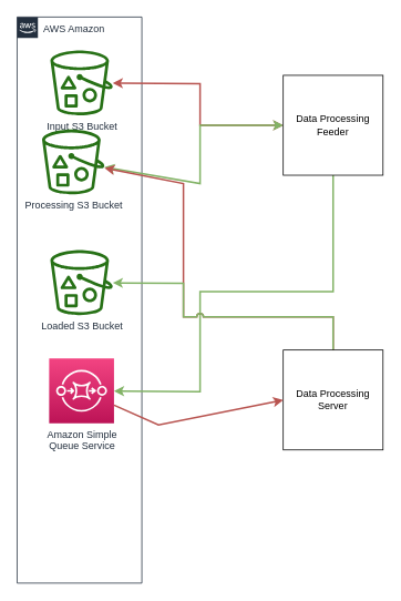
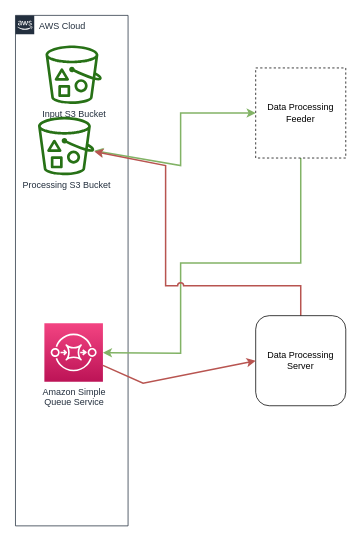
  <mxCell id="0" />
  <mxCell id="1" parent="0" />
- <mxCell id="2" value="AWS Amazon" style="points=[[0,0],[0.25,0],[0.5,0],[0.75,0],[1,0],[1,0.25],[1,0.5],[1,0.75],[1,1],[0.75,1],[0.5,1],[0.25,1],[0,1],[0,0.75],[0,0.5],[0,0.25]];outlineConnect=0;gradientColor=none;html=1;whiteSpace=wrap;fontSize=12;fontStyle=0;shape=mxgraph.aws4.group;grIcon=mxgraph.aws4.group_aws_cloud_alt;strokeColor=#232F3E;fillColor=none;verticalAlign=top;align=left;spacingLeft=30;fontColor=#232F3E;dashed=0;labelBackgroundColor=#ffffff;container=1;pointerEvents=0;collapsible=0;recursiveResize=0;" parent="1" vertex="1"><mxGeometry x="20" y="20" width="150" height="680" as="geometry" /></mxCell>
+ <mxCell id="2" value="AWS Cloud" style="points=[[0,0],[0.25,0],[0.5,0],[0.75,0],[1,0],[1,0.25],[1,0.5],[1,0.75],[1,1],[0.75,1],[0.5,1],[0.25,1],[0,1],[0,0.75],[0,0.5],[0,0.25]];outlineConnect=0;gradientColor=none;html=1;whiteSpace=wrap;fontSize=12;fontStyle=0;shape=mxgraph.aws4.group;grIcon=mxgraph.aws4.group_aws_cloud_alt;strokeColor=#232F3E;fillColor=none;verticalAlign=top;align=left;spacingLeft=30;fontColor=#232F3E;dashed=0;labelBackgroundColor=#ffffff;container=1;pointerEvents=0;collapsible=0;recursiveResize=0;" parent="1" vertex="1"><mxGeometry x="20" y="20" width="150" height="680" as="geometry" /></mxCell>
  <mxCell id="3" value="Input S3 Bucket" style="outlineConnect=0;fontColor=#232F3E;gradientColor=none;fillColor=#277116;strokeColor=none;dashed=0;verticalLabelPosition=bottom;verticalAlign=top;align=center;html=1;fontSize=12;fontStyle=0;aspect=fixed;pointerEvents=1;shape=mxgraph.aws4.bucket_with_objects;labelBackgroundColor=#ffffff;" parent="2" vertex="1"><mxGeometry x="40" y="40" width="75" height="78" as="geometry" /></mxCell>
  <mxCell id="4" value="Processing S3 Bucket" style="outlineConnect=0;fontColor=#232F3E;gradientColor=none;fillColor=#277116;strokeColor=none;dashed=0;verticalLabelPosition=bottom;verticalAlign=top;align=center;html=1;fontSize=12;fontStyle=0;aspect=fixed;pointerEvents=1;shape=mxgraph.aws4.bucket_with_objects;labelBackgroundColor=#ffffff;" vertex="1" parent="2"><mxGeometry x="30" y="135" width="75" height="78" as="geometry" /></mxCell>
- <mxCell id="5" value="Loaded S3 Bucket" style="outlineConnect=0;fontColor=#232F3E;gradientColor=none;fillColor=#277116;strokeColor=none;dashed=0;verticalLabelPosition=bottom;verticalAlign=top;align=center;html=1;fontSize=12;fontStyle=0;aspect=fixed;pointerEvents=1;shape=mxgraph.aws4.bucket_with_objects;labelBackgroundColor=#ffffff;" vertex="1" parent="2"><mxGeometry x="40" y="280" width="75" height="78" as="geometry" /></mxCell>
  <mxCell id="6" value="Amazon Simple&lt;br&gt;Queue Service&lt;br&gt;" style="outlineConnect=0;fontColor=#232F3E;gradientColor=#F34482;gradientDirection=north;fillColor=#BC1356;strokeColor=#ffffff;dashed=0;verticalLabelPosition=bottom;verticalAlign=top;align=center;html=1;fontSize=12;fontStyle=0;aspect=fixed;shape=mxgraph.aws4.resourceIcon;resIcon=mxgraph.aws4.sqs;labelBackgroundColor=#ffffff;" parent="2" vertex="1"><mxGeometry x="38.5" y="410" width="78" height="78" as="geometry" /></mxCell>
- <mxCell id="7" style="edgeStyle=none;rounded=0;orthogonalLoop=1;jettySize=auto;html=1;strokeColor=#b85450;endArrow=classic;endFill=1;startArrow=classic;startFill=1;strokeWidth=2;fillColor=#f8cecc;" edge="1" parent="1" source="10" target="3"><mxGeometry relative="1" as="geometry"><Array as="points"><mxPoint x="240" y="150" /><mxPoint x="240" y="100" /></Array></mxGeometry></mxCell>
  <mxCell id="8" style="edgeStyle=none;rounded=0;orthogonalLoop=1;jettySize=auto;html=1;strokeColor=#82b366;strokeWidth=2;startArrow=classic;startFill=1;endArrow=classic;endFill=1;fillColor=#d5e8d4;" edge="1" parent="1" source="10" target="4"><mxGeometry relative="1" as="geometry"><Array as="points"><mxPoint x="240" y="150" /><mxPoint x="240" y="220" /></Array></mxGeometry></mxCell>
  <mxCell id="9" style="edgeStyle=none;rounded=0;orthogonalLoop=1;jettySize=auto;html=1;strokeColor=#82b366;strokeWidth=2;startArrow=none;startFill=0;endArrow=classic;endFill=1;fillColor=#d5e8d4;" edge="1" parent="1" source="10" target="6"><mxGeometry relative="1" as="geometry"><Array as="points"><mxPoint x="400" y="350" /><mxPoint x="240" y="350" /><mxPoint x="240" y="470" /></Array></mxGeometry></mxCell>
- <mxCell id="10" value="Data Processing Feeder&lt;br&gt;" style="whiteSpace=wrap;html=1;aspect=fixed;gradientColor=none;" vertex="1" parent="1"><mxGeometry x="340" y="90" width="120" height="120" as="geometry" /></mxCell>
+ <mxCell id="10" value="Data Processing Feeder&lt;br&gt;" style="whiteSpace=wrap;html=1;aspect=fixed;gradientColor=none;dashed=1;" vertex="1" parent="1"><mxGeometry x="340" y="90" width="120" height="120" as="geometry" /></mxCell>
  <mxCell id="11" style="edgeStyle=none;rounded=0;orthogonalLoop=1;jettySize=auto;html=1;strokeColor=#b85450;strokeWidth=2;startArrow=none;startFill=0;endArrow=classic;endFill=1;jumpStyle=arc;fillColor=#f8cecc;" edge="1" parent="1" source="13" target="4"><mxGeometry relative="1" as="geometry"><Array as="points"><mxPoint x="400" y="380" /><mxPoint x="220" y="380" /><mxPoint x="220" y="220" /></Array></mxGeometry></mxCell>
- <mxCell id="12" style="edgeStyle=none;rounded=0;jumpStyle=arc;orthogonalLoop=1;jettySize=auto;html=1;exitX=0.5;exitY=0;exitDx=0;exitDy=0;strokeColor=#82b366;strokeWidth=2;startArrow=none;startFill=0;endArrow=classic;endFill=1;fillColor=#d5e8d4;" edge="1" parent="1" source="13" target="5"><mxGeometry relative="1" as="geometry"><Array as="points"><mxPoint x="400" y="380" /><mxPoint x="260" y="380" /><mxPoint x="220" y="380" /><mxPoint x="220" y="340" /></Array></mxGeometry></mxCell>
- <mxCell id="13" value="Data Processing Server" style="whiteSpace=wrap;html=1;aspect=fixed;" vertex="1" parent="1"><mxGeometry x="340" y="420" width="120" height="120" as="geometry" /></mxCell>
+ <mxCell id="13" value="Data Processing Server" style="whiteSpace=wrap;html=1;aspect=fixed;rounded=1;" vertex="1" parent="1"><mxGeometry x="340" y="420" width="120" height="120" as="geometry" /></mxCell>
  <mxCell id="14" style="edgeStyle=none;rounded=0;orthogonalLoop=1;jettySize=auto;html=1;entryX=0;entryY=0.5;entryDx=0;entryDy=0;strokeColor=#b85450;strokeWidth=2;startArrow=none;startFill=0;endArrow=classic;endFill=1;fillColor=#f8cecc;" edge="1" parent="1" source="6" target="13"><mxGeometry relative="1" as="geometry"><Array as="points"><mxPoint x="190" y="510" /></Array></mxGeometry></mxCell>
